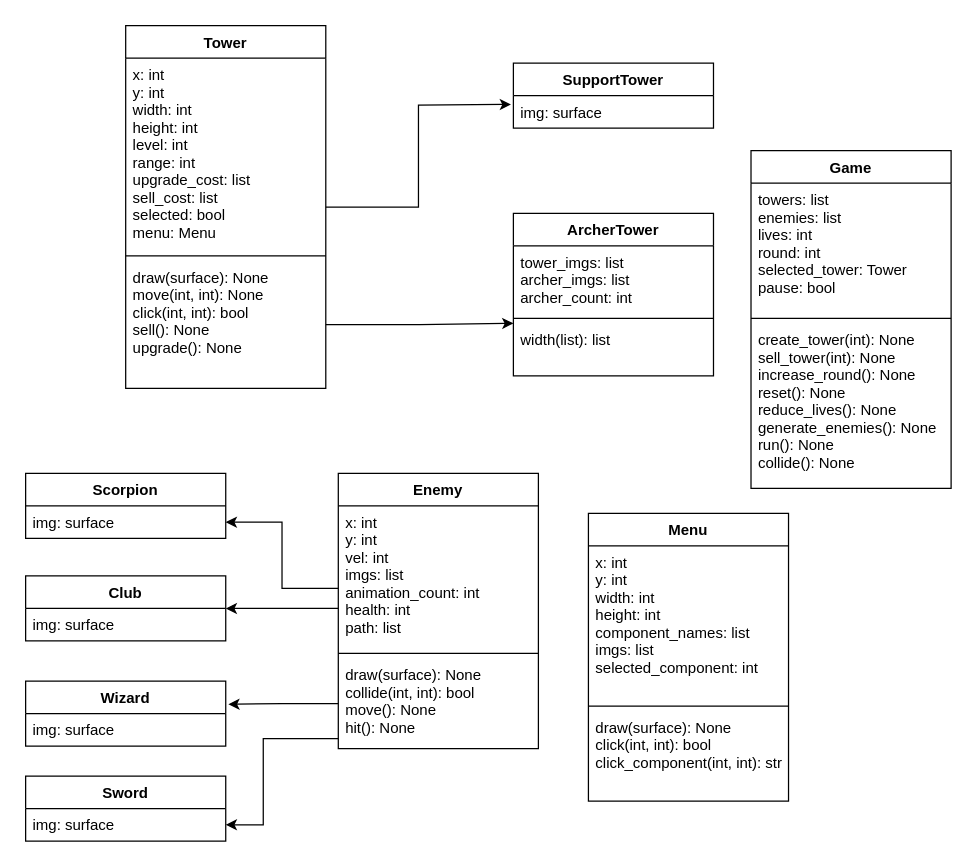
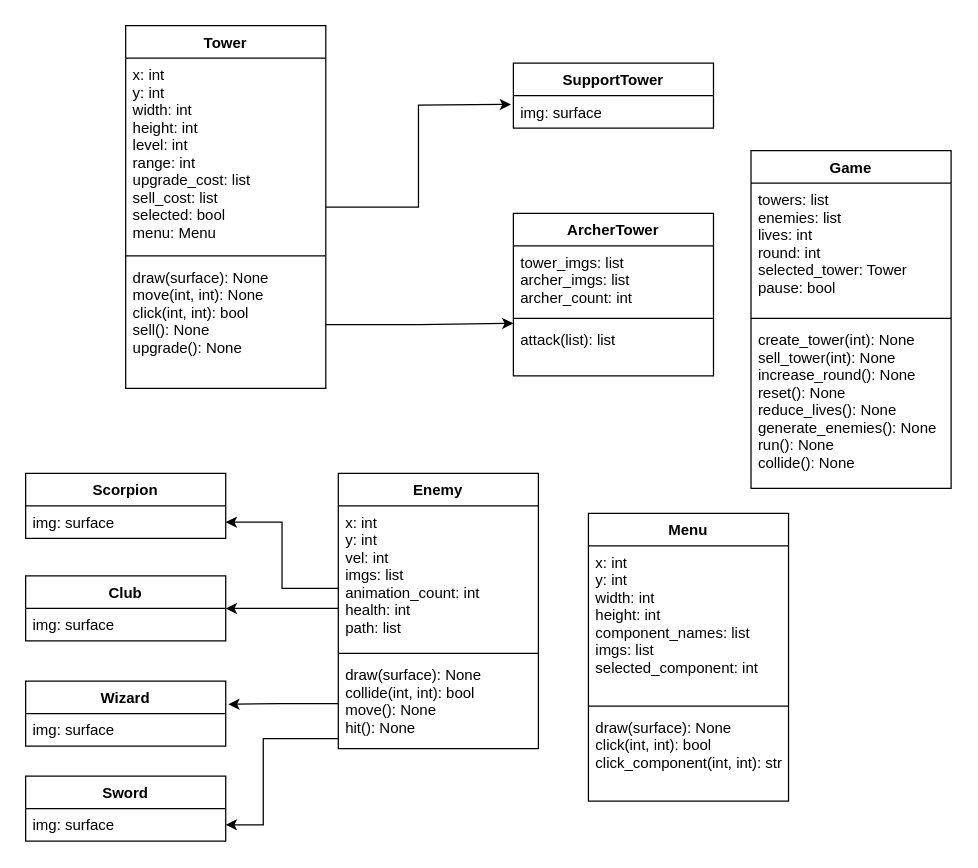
  <mxCell id="0" />
  <mxCell id="1" parent="0" />
  <mxCell id="2" value="" style="edgeStyle=orthogonalEdgeStyle;rounded=0;orthogonalLoop=1;jettySize=auto;html=1;entryX=-0.012;entryY=0.115;entryDx=0;entryDy=0;entryPerimeter=0;" parent="1" source="3" edge="1"><mxGeometry relative="1" as="geometry"><mxPoint x="408.08" y="82.99" as="targetPoint" /></mxGeometry></mxCell>
  <mxCell id="3" value="Tower" style="swimlane;fontStyle=1;align=center;verticalAlign=top;childLayout=stackLayout;horizontal=1;startSize=26;horizontalStack=0;resizeParent=1;resizeParentMax=0;resizeLast=0;collapsible=1;marginBottom=0;" parent="1" vertex="1"><mxGeometry x="100" y="20" width="160" height="290" as="geometry" /></mxCell>
  <mxCell id="4" value="x: int&#10;y: int&#10;width: int&#10;height: int&#10;level: int&#10;range: int&#10;upgrade_cost: list&#10;sell_cost: list&#10;selected: bool&#10;menu: Menu&#10;" style="text;strokeColor=none;fillColor=none;align=left;verticalAlign=top;spacingLeft=4;spacingRight=4;overflow=hidden;rotatable=0;points=[[0,0.5],[1,0.5]];portConstraint=eastwest;" parent="3" vertex="1"><mxGeometry y="26" width="160" height="154" as="geometry" /></mxCell>
  <mxCell id="5" value="" style="line;strokeWidth=1;fillColor=none;align=left;verticalAlign=middle;spacingTop=-1;spacingLeft=3;spacingRight=3;rotatable=0;labelPosition=right;points=[];portConstraint=eastwest;" parent="3" vertex="1"><mxGeometry y="180" width="160" height="8" as="geometry" /></mxCell>
  <mxCell id="6" value="draw(surface): None&#10;move(int, int): None&#10;click(int, int): bool&#10;sell(): None&#10;upgrade(): None" style="text;strokeColor=none;fillColor=none;align=left;verticalAlign=top;spacingLeft=4;spacingRight=4;overflow=hidden;rotatable=0;points=[[0,0.5],[1,0.5]];portConstraint=eastwest;" parent="3" vertex="1"><mxGeometry y="188" width="160" height="102" as="geometry" /></mxCell>
  <mxCell id="7" value="SupportTower" style="swimlane;fontStyle=1;align=center;verticalAlign=top;childLayout=stackLayout;horizontal=1;startSize=26;horizontalStack=0;resizeParent=1;resizeParentMax=0;resizeLast=0;collapsible=1;marginBottom=0;" parent="1" vertex="1"><mxGeometry x="410" y="50" width="160" height="52" as="geometry" /></mxCell>
  <mxCell id="8" value="img: surface" style="text;strokeColor=none;fillColor=none;align=left;verticalAlign=top;spacingLeft=4;spacingRight=4;overflow=hidden;rotatable=0;points=[[0,0.5],[1,0.5]];portConstraint=eastwest;" parent="7" vertex="1"><mxGeometry y="26" width="160" height="26" as="geometry" /></mxCell>
  <mxCell id="9" value="ArcherTower" style="swimlane;fontStyle=1;align=center;verticalAlign=top;childLayout=stackLayout;horizontal=1;startSize=26;horizontalStack=0;resizeParent=1;resizeParentMax=0;resizeLast=0;collapsible=1;marginBottom=0;" parent="1" vertex="1"><mxGeometry x="410" y="170" width="160" height="130" as="geometry" /></mxCell>
  <mxCell id="10" value="tower_imgs: list&#10;archer_imgs: list&#10;archer_count: int" style="text;strokeColor=none;fillColor=none;align=left;verticalAlign=top;spacingLeft=4;spacingRight=4;overflow=hidden;rotatable=0;points=[[0,0.5],[1,0.5]];portConstraint=eastwest;" parent="9" vertex="1"><mxGeometry y="26" width="160" height="54" as="geometry" /></mxCell>
  <mxCell id="11" value="" style="line;strokeWidth=1;fillColor=none;align=left;verticalAlign=middle;spacingTop=-1;spacingLeft=3;spacingRight=3;rotatable=0;labelPosition=right;points=[];portConstraint=eastwest;" parent="9" vertex="1"><mxGeometry y="80" width="160" height="8" as="geometry" /></mxCell>
- <mxCell id="12" value="width(list): list" style="text;strokeColor=none;fillColor=none;align=left;verticalAlign=top;spacingLeft=4;spacingRight=4;overflow=hidden;rotatable=0;points=[[0,0.5],[1,0.5]];portConstraint=eastwest;" parent="9" vertex="1"><mxGeometry y="88" width="160" height="42" as="geometry" /></mxCell>
+ <mxCell id="12" value="attack(list): list" style="text;strokeColor=none;fillColor=none;align=left;verticalAlign=top;spacingLeft=4;spacingRight=4;overflow=hidden;rotatable=0;points=[[0,0.5],[1,0.5]];portConstraint=eastwest;" parent="9" vertex="1"><mxGeometry y="88" width="160" height="42" as="geometry" /></mxCell>
  <mxCell id="13" style="edgeStyle=orthogonalEdgeStyle;rounded=0;orthogonalLoop=1;jettySize=auto;html=1;" parent="1" source="6" edge="1"><mxGeometry relative="1" as="geometry"><mxPoint x="410" y="258" as="targetPoint" /></mxGeometry></mxCell>
  <mxCell id="14" value="Enemy&#10;" style="swimlane;fontStyle=1;align=center;verticalAlign=top;childLayout=stackLayout;horizontal=1;startSize=26;horizontalStack=0;resizeParent=1;resizeParentMax=0;resizeLast=0;collapsible=1;marginBottom=0;" parent="1" vertex="1"><mxGeometry x="270" y="378" width="160" height="220" as="geometry" /></mxCell>
  <mxCell id="15" value="x: int&#10;y: int&#10;vel: int&#10;imgs: list&#10;animation_count: int&#10;health: int&#10;path: list" style="text;strokeColor=none;fillColor=none;align=left;verticalAlign=top;spacingLeft=4;spacingRight=4;overflow=hidden;rotatable=0;points=[[0,0.5],[1,0.5]];portConstraint=eastwest;" parent="14" vertex="1"><mxGeometry y="26" width="160" height="114" as="geometry" /></mxCell>
  <mxCell id="16" value="" style="line;strokeWidth=1;fillColor=none;align=left;verticalAlign=middle;spacingTop=-1;spacingLeft=3;spacingRight=3;rotatable=0;labelPosition=right;points=[];portConstraint=eastwest;" parent="14" vertex="1"><mxGeometry y="140" width="160" height="8" as="geometry" /></mxCell>
  <mxCell id="17" value="draw(surface): None&#10;collide(int, int): bool&#10;move(): None&#10;hit(): None" style="text;strokeColor=none;fillColor=none;align=left;verticalAlign=top;spacingLeft=4;spacingRight=4;overflow=hidden;rotatable=0;points=[[0,0.5],[1,0.5]];portConstraint=eastwest;" parent="14" vertex="1"><mxGeometry y="148" width="160" height="72" as="geometry" /></mxCell>
  <mxCell id="18" value="Game" style="swimlane;fontStyle=1;align=center;verticalAlign=top;childLayout=stackLayout;horizontal=1;startSize=26;horizontalStack=0;resizeParent=1;resizeParentMax=0;resizeLast=0;collapsible=1;marginBottom=0;" parent="1" vertex="1"><mxGeometry x="600" y="120" width="160" height="270" as="geometry" /></mxCell>
  <mxCell id="19" value="towers: list&#10;enemies: list&#10;lives: int&#10;round: int&#10;selected_tower: Tower&#10;pause: bool" style="text;strokeColor=none;fillColor=none;align=left;verticalAlign=top;spacingLeft=4;spacingRight=4;overflow=hidden;rotatable=0;points=[[0,0.5],[1,0.5]];portConstraint=eastwest;" parent="18" vertex="1"><mxGeometry y="26" width="160" height="104" as="geometry" /></mxCell>
  <mxCell id="20" value="" style="line;strokeWidth=1;fillColor=none;align=left;verticalAlign=middle;spacingTop=-1;spacingLeft=3;spacingRight=3;rotatable=0;labelPosition=right;points=[];portConstraint=eastwest;" parent="18" vertex="1"><mxGeometry y="130" width="160" height="8" as="geometry" /></mxCell>
  <mxCell id="21" value="create_tower(int): None&#10;sell_tower(int): None&#10;increase_round(): None&#10;reset(): None&#10;reduce_lives(): None&#10;generate_enemies(): None&#10;run(): None&#10;collide(): None" style="text;strokeColor=none;fillColor=none;align=left;verticalAlign=top;spacingLeft=4;spacingRight=4;overflow=hidden;rotatable=0;points=[[0,0.5],[1,0.5]];portConstraint=eastwest;" parent="18" vertex="1"><mxGeometry y="138" width="160" height="132" as="geometry" /></mxCell>
  <mxCell id="22" value="Menu" style="swimlane;fontStyle=1;align=center;verticalAlign=top;childLayout=stackLayout;horizontal=1;startSize=26;horizontalStack=0;resizeParent=1;resizeParentMax=0;resizeLast=0;collapsible=1;marginBottom=0;" parent="1" vertex="1"><mxGeometry x="470" y="410" width="160" height="230" as="geometry" /></mxCell>
  <mxCell id="23" value="x: int&#10;y: int&#10;width: int&#10;height: int&#10;component_names: list&#10;imgs: list&#10;selected_component: int" style="text;strokeColor=none;fillColor=none;align=left;verticalAlign=top;spacingLeft=4;spacingRight=4;overflow=hidden;rotatable=0;points=[[0,0.5],[1,0.5]];portConstraint=eastwest;" parent="22" vertex="1"><mxGeometry y="26" width="160" height="124" as="geometry" /></mxCell>
  <mxCell id="24" value="" style="line;strokeWidth=1;fillColor=none;align=left;verticalAlign=middle;spacingTop=-1;spacingLeft=3;spacingRight=3;rotatable=0;labelPosition=right;points=[];portConstraint=eastwest;" parent="22" vertex="1"><mxGeometry y="150" width="160" height="8" as="geometry" /></mxCell>
  <mxCell id="25" value="draw(surface): None&#10;click(int, int): bool&#10;click_component(int, int): str" style="text;strokeColor=none;fillColor=none;align=left;verticalAlign=top;spacingLeft=4;spacingRight=4;overflow=hidden;rotatable=0;points=[[0,0.5],[1,0.5]];portConstraint=eastwest;" parent="22" vertex="1"><mxGeometry y="158" width="160" height="72" as="geometry" /></mxCell>
  <mxCell id="26" value="Scorpion&#10;" style="swimlane;fontStyle=1;align=center;verticalAlign=top;childLayout=stackLayout;horizontal=1;startSize=26;horizontalStack=0;resizeParent=1;resizeParentMax=0;resizeLast=0;collapsible=1;marginBottom=0;" vertex="1" parent="1"><mxGeometry x="20" y="378" width="160" height="52" as="geometry" /></mxCell>
  <mxCell id="27" value="img: surface&#10;" style="text;strokeColor=none;fillColor=none;align=left;verticalAlign=top;spacingLeft=4;spacingRight=4;overflow=hidden;rotatable=0;points=[[0,0.5],[1,0.5]];portConstraint=eastwest;" vertex="1" parent="26"><mxGeometry y="26" width="160" height="26" as="geometry" /></mxCell>
  <mxCell id="28" value="Club&#10;" style="swimlane;fontStyle=1;align=center;verticalAlign=top;childLayout=stackLayout;horizontal=1;startSize=26;horizontalStack=0;resizeParent=1;resizeParentMax=0;resizeLast=0;collapsible=1;marginBottom=0;" vertex="1" parent="1"><mxGeometry x="20" y="460" width="160" height="52" as="geometry" /></mxCell>
  <mxCell id="29" value="img: surface&#10;" style="text;strokeColor=none;fillColor=none;align=left;verticalAlign=top;spacingLeft=4;spacingRight=4;overflow=hidden;rotatable=0;points=[[0,0.5],[1,0.5]];portConstraint=eastwest;" vertex="1" parent="28"><mxGeometry y="26" width="160" height="26" as="geometry" /></mxCell>
  <mxCell id="30" value="Wizard&#10;" style="swimlane;fontStyle=1;align=center;verticalAlign=top;childLayout=stackLayout;horizontal=1;startSize=26;horizontalStack=0;resizeParent=1;resizeParentMax=0;resizeLast=0;collapsible=1;marginBottom=0;" vertex="1" parent="1"><mxGeometry x="20" y="544" width="160" height="52" as="geometry" /></mxCell>
  <mxCell id="31" value="img: surface&#10;" style="text;strokeColor=none;fillColor=none;align=left;verticalAlign=top;spacingLeft=4;spacingRight=4;overflow=hidden;rotatable=0;points=[[0,0.5],[1,0.5]];portConstraint=eastwest;" vertex="1" parent="30"><mxGeometry y="26" width="160" height="26" as="geometry" /></mxCell>
  <mxCell id="32" value="Sword" style="swimlane;fontStyle=1;align=center;verticalAlign=top;childLayout=stackLayout;horizontal=1;startSize=26;horizontalStack=0;resizeParent=1;resizeParentMax=0;resizeLast=0;collapsible=1;marginBottom=0;" vertex="1" parent="1"><mxGeometry x="20" y="620" width="160" height="52" as="geometry" /></mxCell>
  <mxCell id="33" value="img: surface&#10;" style="text;strokeColor=none;fillColor=none;align=left;verticalAlign=top;spacingLeft=4;spacingRight=4;overflow=hidden;rotatable=0;points=[[0,0.5],[1,0.5]];portConstraint=eastwest;" vertex="1" parent="32"><mxGeometry y="26" width="160" height="26" as="geometry" /></mxCell>
  <mxCell id="34" style="edgeStyle=orthogonalEdgeStyle;rounded=0;orthogonalLoop=1;jettySize=auto;html=1;entryX=1.013;entryY=0.359;entryDx=0;entryDy=0;entryPerimeter=0;" edge="1" parent="1" source="17" target="30"><mxGeometry relative="1" as="geometry" /></mxCell>
  <mxCell id="35" style="edgeStyle=orthogonalEdgeStyle;rounded=0;orthogonalLoop=1;jettySize=auto;html=1;" edge="1" parent="1" source="15" target="28"><mxGeometry relative="1" as="geometry"><Array as="points"><mxPoint x="250" y="486" /><mxPoint x="250" y="486" /></Array></mxGeometry></mxCell>
  <mxCell id="36" style="edgeStyle=orthogonalEdgeStyle;rounded=0;orthogonalLoop=1;jettySize=auto;html=1;" edge="1" parent="1" source="15" target="27"><mxGeometry relative="1" as="geometry"><Array as="points"><mxPoint x="225" y="470" /><mxPoint x="225" y="417" /></Array></mxGeometry></mxCell>
  <mxCell id="37" style="edgeStyle=orthogonalEdgeStyle;rounded=0;orthogonalLoop=1;jettySize=auto;html=1;entryX=1;entryY=0.5;entryDx=0;entryDy=0;" edge="1" parent="1" source="17" target="33"><mxGeometry relative="1" as="geometry"><mxPoint x="200" y="660" as="targetPoint" /><Array as="points"><mxPoint x="210" y="590" /><mxPoint x="210" y="659" /></Array></mxGeometry></mxCell>
